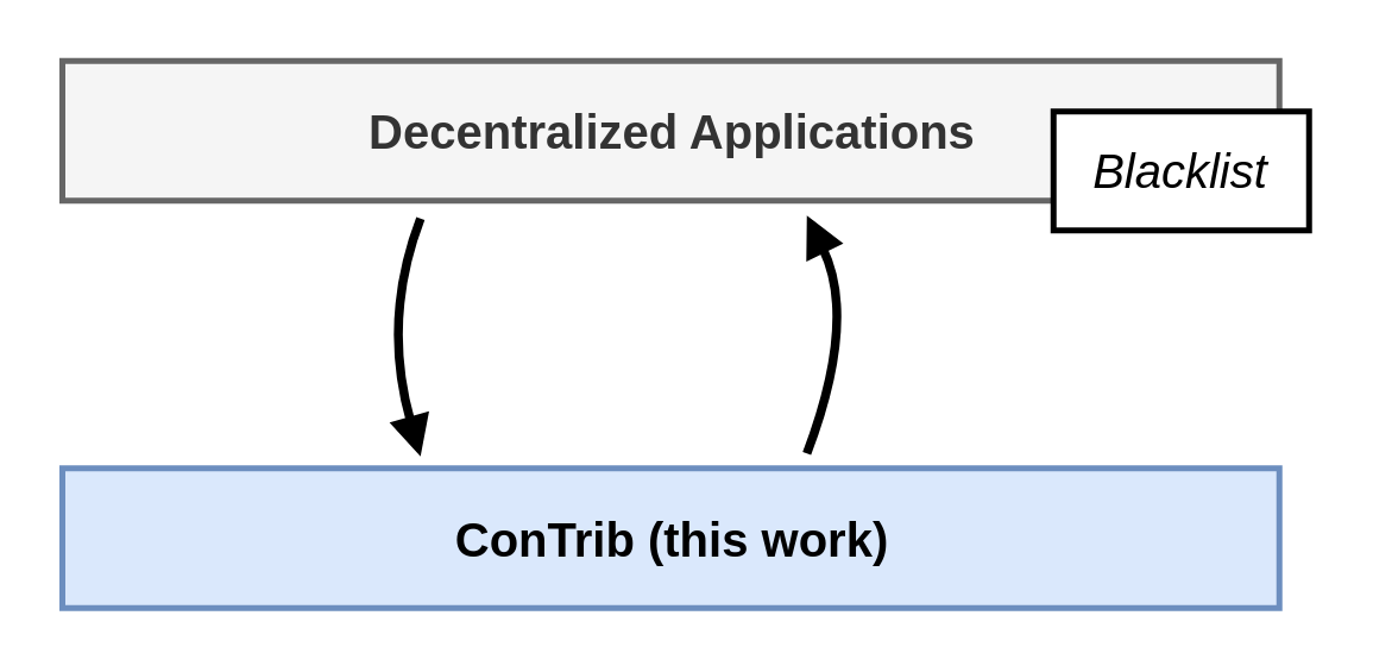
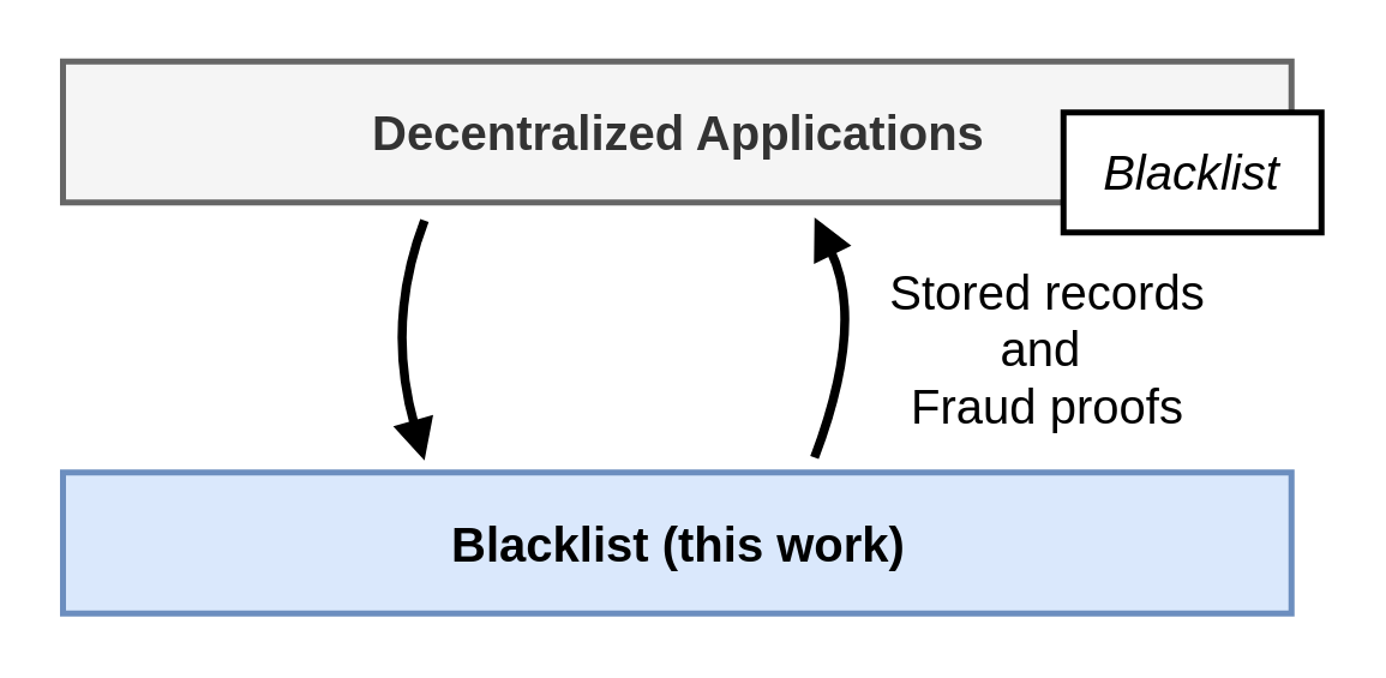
  <mxCell id="0" />
  <mxCell id="1" parent="0" />
  <mxCell id="2" value="&lt;b style=&quot;font-size: 16px;&quot;&gt;Decentralized Applications&lt;/b&gt;" style="rounded=0;whiteSpace=wrap;html=1;strokeColor=#666666;strokeWidth=2;fontSize=16;fillColor=#f5f5f5;fontColor=#333333;" parent="1" vertex="1"><mxGeometry x="20.5" y="20" width="409.5" height="47" as="geometry" /></mxCell>
- <mxCell id="3" value="&lt;b style=&quot;font-size: 16px&quot;&gt;ConTrib (this work)&lt;/b&gt;" style="rounded=0;whiteSpace=wrap;html=1;strokeColor=#6c8ebf;strokeWidth=2;fontSize=16;fillColor=#dae8fc;" parent="1" vertex="1"><mxGeometry x="20.5" y="157" width="409.5" height="47" as="geometry" /></mxCell>
+ <mxCell id="3" value="&lt;b style=&quot;font-size: 16px&quot;&gt;Blacklist (this work)&lt;/b&gt;" style="rounded=0;whiteSpace=wrap;html=1;strokeColor=#6c8ebf;strokeWidth=2;fontSize=16;fillColor=#dae8fc;" parent="1" vertex="1"><mxGeometry x="20.5" y="157" width="409.5" height="47" as="geometry" /></mxCell>
  <mxCell id="4" value="&lt;i&gt;Blacklist&lt;/i&gt;" style="rounded=0;whiteSpace=wrap;html=1;fontSize=16;align=center;strokeWidth=2;" parent="1" vertex="1"><mxGeometry x="354" y="37" width="86" height="40" as="geometry" /></mxCell>
  <mxCell id="5" value="" style="endArrow=block;html=1;fontSize=16;strokeWidth=3;endFill=1;curved=1;" parent="1" edge="1"><mxGeometry width="50" height="50" relative="1" as="geometry"><mxPoint x="141" y="73" as="sourcePoint" /><mxPoint x="141" y="153" as="targetPoint" /><Array as="points"><mxPoint x="128" y="107" /></Array></mxGeometry></mxCell>
  <mxCell id="6" value="" style="endArrow=none;html=1;fontSize=16;strokeWidth=3;endFill=0;curved=1;startArrow=block;startFill=1;" parent="1" edge="1"><mxGeometry width="50" height="50" relative="1" as="geometry"><mxPoint x="271" y="72" as="sourcePoint" /><mxPoint x="271" y="152" as="targetPoint" /><Array as="points"><mxPoint x="288" y="107" /></Array></mxGeometry></mxCell>
+ <mxCell id="7" value="Stored records&lt;br&gt;and&amp;nbsp;&lt;br&gt;Fraud&amp;nbsp;proofs" style="text;html=1;strokeColor=none;fillColor=none;align=center;verticalAlign=middle;whiteSpace=wrap;rounded=0;fontSize=16;" parent="1" vertex="1"><mxGeometry x="284" y="81" width="130" height="70" as="geometry" /></mxCell>
